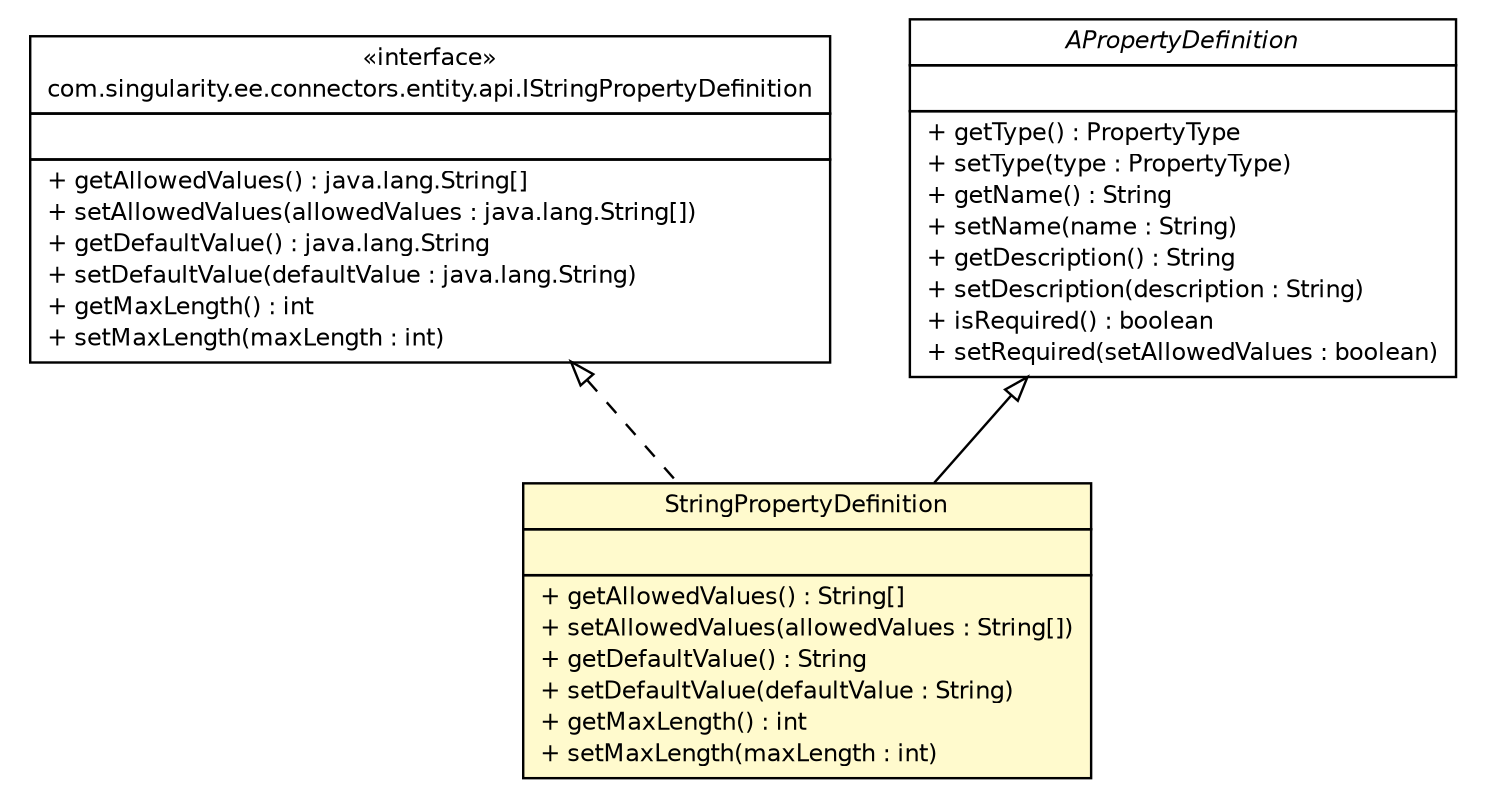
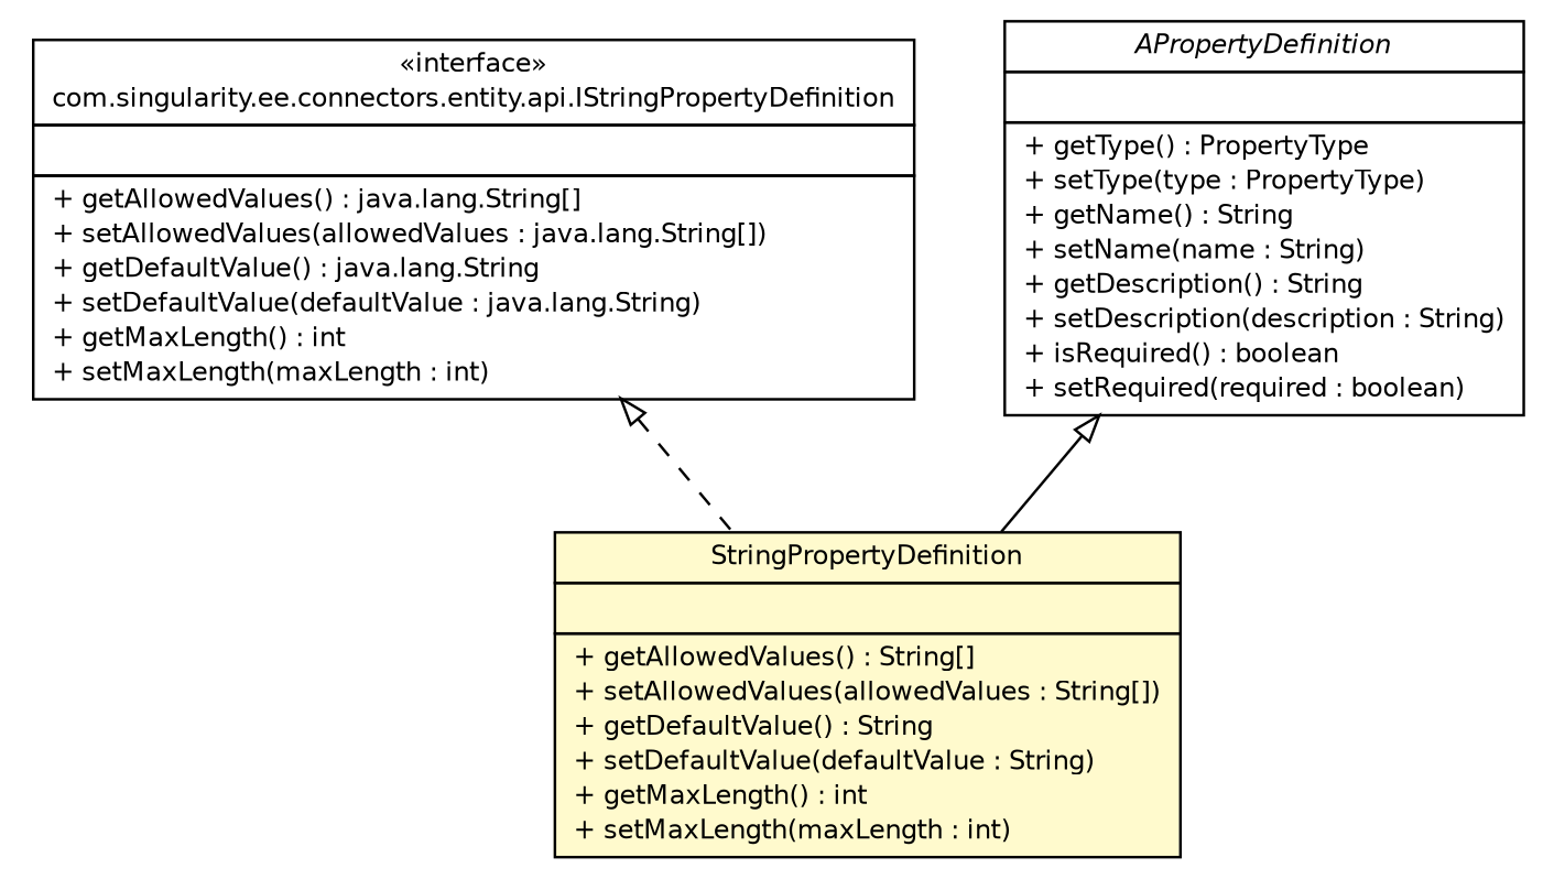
  digraph {
    nodesep=0.25
    ranksep=0.5
    node [fontcolor=black fontname=Helvetica fontsize=10.0 shape=plaintext]
    edge [arrowtail=empty dir=back fontname=Helvetica fontsize=10 headport=p labelfontname=Helvetica labelfontsize=10 tailport=p]
    n1 [label=<<table title="com.singularity.ee.connectors.entity.api.IStringPropertyDefinition" border="0" cellborder="1" cellspacing="0" cellpadding="2" port="p" href="../api/IStringPropertyDefinition.html"> 		<tr><td><table border="0" cellspacing="0" cellpadding="1"> <tr><td align="center" balign="center"> &#171;interface&#187; </td></tr> <tr><td align="center" balign="center"> com.singularity.ee.connectors.entity.api.IStringPropertyDefinition </td></tr> 		</table></td></tr> 		<tr><td><table border="0" cellspacing="0" cellpadding="1"> <tr><td align="left" balign="left">  </td></tr> 		</table></td></tr> 		<tr><td><table border="0" cellspacing="0" cellpadding="1"> <tr><td align="left" balign="left"> + getAllowedValues() : java.lang.String[] </td></tr> <tr><td align="left" balign="left"> + setAllowedValues(allowedValues : java.lang.String[]) </td></tr> <tr><td align="left" balign="left"> + getDefaultValue() : java.lang.String </td></tr> <tr><td align="left" balign="left"> + setDefaultValue(defaultValue : java.lang.String) </td></tr> <tr><td align="left" balign="left"> + getMaxLength() : int </td></tr> <tr><td align="left" balign="left"> + setMaxLength(maxLength : int) </td></tr> 		</table></td></tr> 		</table>>]
    n2 [label=<<table title="com.singularity.ee.connectors.entity.impl.StringPropertyDefinition" border="0" cellborder="1" cellspacing="0" cellpadding="2" port="p" bgcolor="lemonChiffon" href="./StringPropertyDefinition.html"> 		<tr><td><table border="0" cellspacing="0" cellpadding="1"> <tr><td align="center" balign="center"> StringPropertyDefinition </td></tr> 		</table></td></tr> 		<tr><td><table border="0" cellspacing="0" cellpadding="1"> <tr><td align="left" balign="left">  </td></tr> 		</table></td></tr> 		<tr><td><table border="0" cellspacing="0" cellpadding="1"> <tr><td align="left" balign="left"> + getAllowedValues() : String[] </td></tr> <tr><td align="left" balign="left"> + setAllowedValues(allowedValues : String[]) </td></tr> <tr><td align="left" balign="left"> + getDefaultValue() : String </td></tr> <tr><td align="left" balign="left"> + setDefaultValue(defaultValue : String) </td></tr> <tr><td align="left" balign="left"> + getMaxLength() : int </td></tr> <tr><td align="left" balign="left"> + setMaxLength(maxLength : int) </td></tr> 		</table></td></tr> 		</table>>]
-   n3 [label=<<table title="com.singularity.ee.connectors.entity.impl.APropertyDefinition" border="0" cellborder="1" cellspacing="0" cellpadding="2" port="p" href="./APropertyDefinition.html"> 		<tr><td><table border="0" cellspacing="0" cellpadding="1"> <tr><td align="center" balign="center"><font face="Helvetica-Oblique"> APropertyDefinition </font></td></tr> 		</table></td></tr> 		<tr><td><table border="0" cellspacing="0" cellpadding="1"> <tr><td align="left" balign="left">  </td></tr> 		</table></td></tr> 		<tr><td><table border="0" cellspacing="0" cellpadding="1"> <tr><td align="left" balign="left"> + getType() : PropertyType </td></tr> <tr><td align="left" balign="left"> + setType(type : PropertyType) </td></tr> <tr><td align="left" balign="left"> + getName() : String </td></tr> <tr><td align="left" balign="left"> + setName(name : String) </td></tr> <tr><td align="left" balign="left"> + getDescription() : String </td></tr> <tr><td align="left" balign="left"> + setDescription(description : String) </td></tr> <tr><td align="left" balign="left"> + isRequired() : boolean </td></tr> <tr><td align="left" balign="left"> + setRequired(setAllowedValues : boolean) </td></tr> 		</table></td></tr> 		</table>>]
+   n3 [label=<<table title="com.singularity.ee.connectors.entity.impl.APropertyDefinition" border="0" cellborder="1" cellspacing="0" cellpadding="2" port="p" href="./APropertyDefinition.html"> 		<tr><td><table border="0" cellspacing="0" cellpadding="1"> <tr><td align="center" balign="center"><font face="Helvetica-Oblique"> APropertyDefinition </font></td></tr> 		</table></td></tr> 		<tr><td><table border="0" cellspacing="0" cellpadding="1"> <tr><td align="left" balign="left">  </td></tr> 		</table></td></tr> 		<tr><td><table border="0" cellspacing="0" cellpadding="1"> <tr><td align="left" balign="left"> + getType() : PropertyType </td></tr> <tr><td align="left" balign="left"> + setType(type : PropertyType) </td></tr> <tr><td align="left" balign="left"> + getName() : String </td></tr> <tr><td align="left" balign="left"> + setName(name : String) </td></tr> <tr><td align="left" balign="left"> + getDescription() : String </td></tr> <tr><td align="left" balign="left"> + setDescription(description : String) </td></tr> <tr><td align="left" balign="left"> + isRequired() : boolean </td></tr> <tr><td align="left" balign="left"> + setRequired(required : boolean) </td></tr> 		</table></td></tr> 		</table>>]
    n1 -> n2 [style=dashed]
    n3 -> n2
  }
